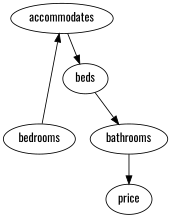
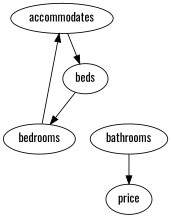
  digraph {
    fontname=Oswald
    node [fontname=Oswald]
    edge [fontname=Oswald]
    accommodates
    beds
    bedrooms
    bathrooms
    price
    accommodates -> beds
-   beds -> bathrooms
+   beds -> bedrooms
    bedrooms -> accommodates
    bathrooms -> price
  }
